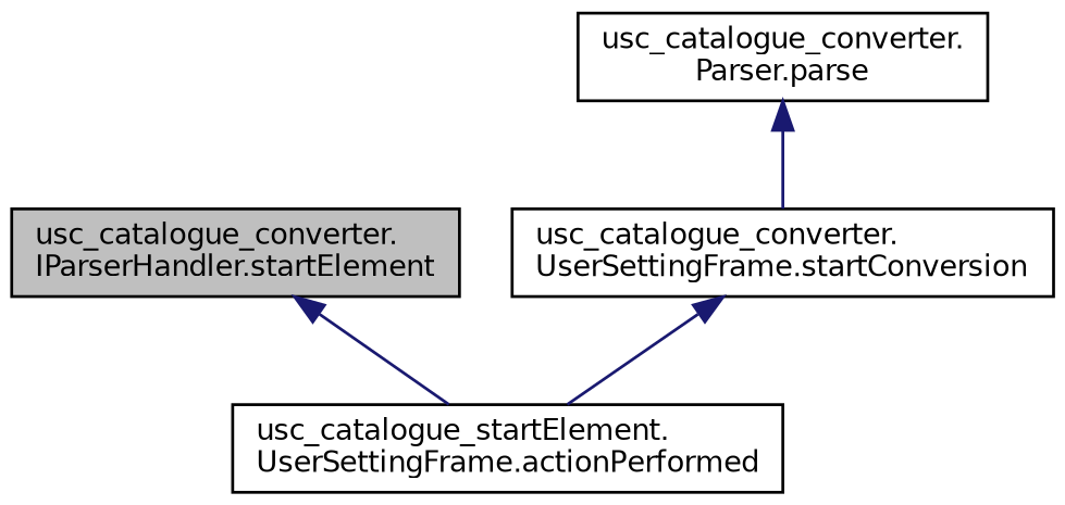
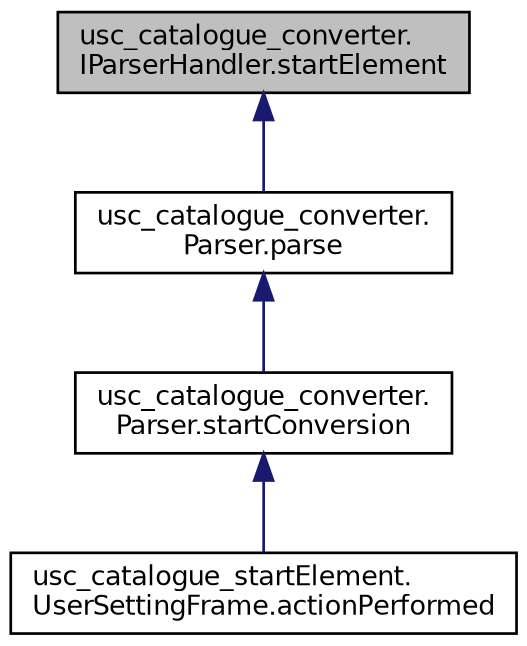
  digraph {
    rankdir=TB
    node [color=black fillcolor=white fontname=Helvetica fontsize=10 shape=record style=filled]
    edge [color=midnightblue dir=back fontname=Helvetica fontsize=10 labelfontname=Helvetica labelfontsize=10 style=solid]
    n1 [fillcolor=grey75 fontcolor=black height=0.2 label="usc_catalogue_converter.\lIParserHandler.startElement" width=0.4]
    n2 [height=0.2 label="usc_catalogue_converter.\lParser.parse" width=0.4]
-   n3 [height=0.2 label="usc_catalogue_converter.\lUserSettingFrame.startConversion" width=0.4]
+   n3 [height=0.2 label="usc_catalogue_converter.\lParser.startConversion" width=0.4]
    n4 [height=0.2 label="usc_catalogue_startElement.\lUserSettingFrame.actionPerformed" width=0.4]
-   n1 -> n4
+   n1 -> n2
    n2 -> n3
    n3 -> n4
  }
